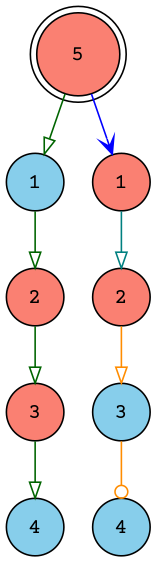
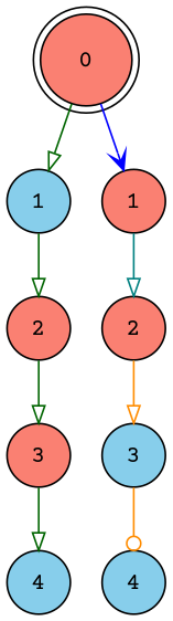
  digraph {
    fontname="Courier Prime"
    node [shape=circle style=filled fillcolor=salmon fontname="Courier Prime"]
    edge [color=darkgreen arrowhead=onormal fontname="Courier Prime"]
-   n1 [label=5 shape=doublecircle]
+   n1 [label=0 shape=doublecircle]
    n2 [label=1 fillcolor=skyblue]
    n3 [label=1]
    n4 [label=2]
    n5 [label=3]
    n6 [label=4 fillcolor=skyblue]
    n7 [label=2]
    n8 [label=3 fillcolor=skyblue]
    n9 [label=4 fillcolor=skyblue]
    n1 -> n2
    n1 -> n3 [color=blue arrowhead=vee]
    n2 -> n4
    n3 -> n7 [color=teal]
    n4 -> n5
    n5 -> n6
    n7 -> n8 [color=darkorange]
    n8 -> n9 [color=darkorange arrowhead=odot]
  }
